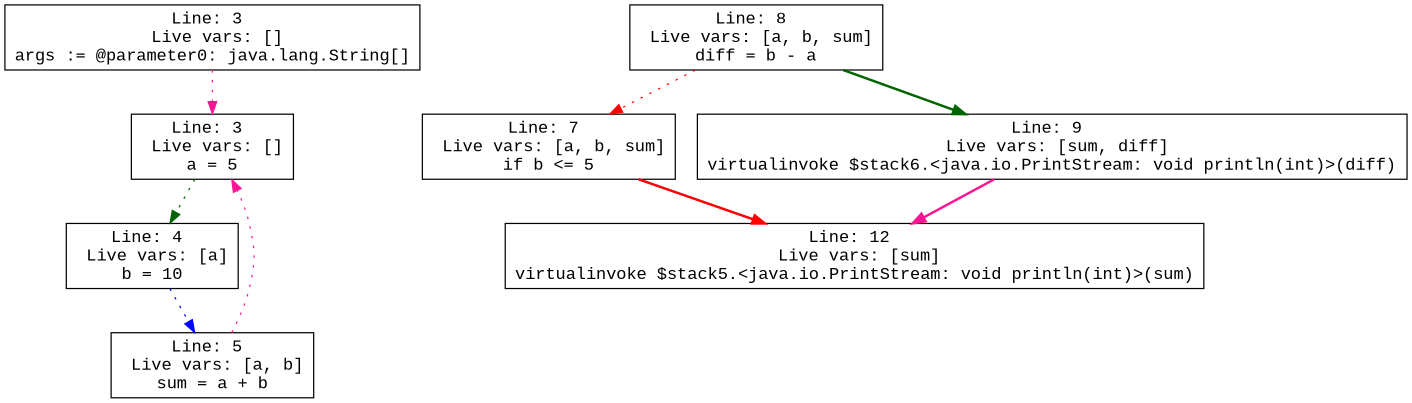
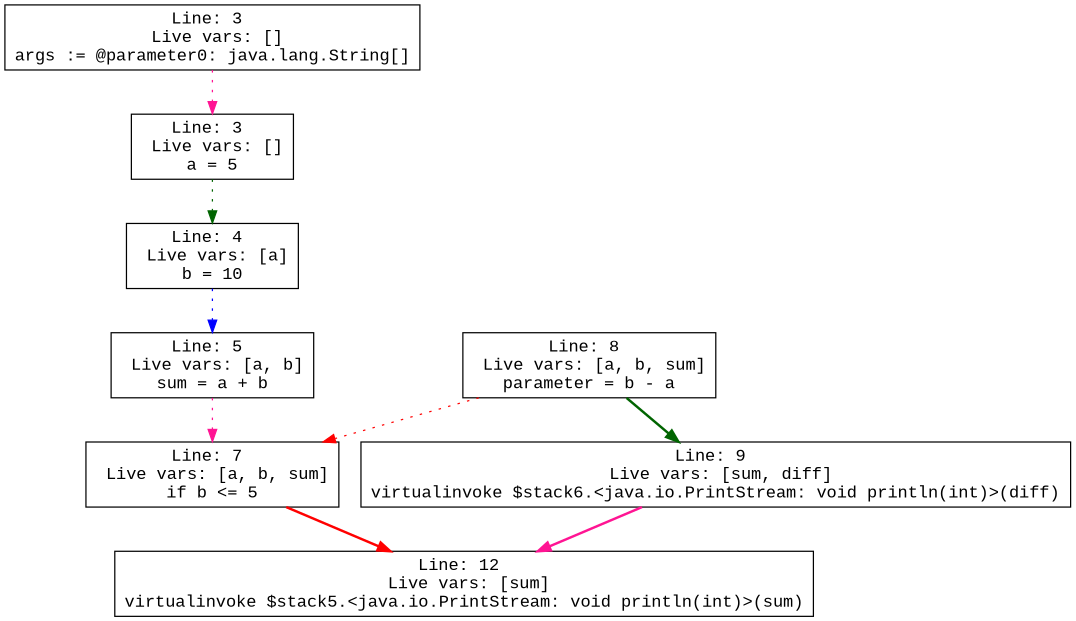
  digraph {
    fontname="Liberation Mono"
    node [fontname="Liberation Mono" shape=rectangle]
    edge [color=deeppink fontname="Liberation Mono" style=dotted]
    n1 [label="Line: 3 \n Live vars: []\nargs := @parameter0: java.lang.String[]"]
    n2 [label="Line: 3 \n Live vars: []\na = 5"]
    n3 [label="Line: 4 \n Live vars: [a]\nb = 10"]
    n4 [label="Line: 5 \n Live vars: [a, b]\nsum = a + b"]
    n5 [label="Line: 7 \n Live vars: [a, b, sum]\nif b <= 5"]
    n6 [label="Line: 12 \n Live vars: [sum]\nvirtualinvoke $stack5.<java.io.PrintStream: void println(int)>(sum)"]
-   n7 [label="Line: 8 \n Live vars: [a, b, sum]\ndiff = b - a"]
+   n7 [label="Line: 8 \n Live vars: [a, b, sum]\nparameter = b - a"]
    n8 [label="Line: 9 \n Live vars: [sum, diff]\nvirtualinvoke $stack6.<java.io.PrintStream: void println(int)>(diff)"]
    n1 -> n2
    n2 -> n3 [color=darkgreen]
    n3 -> n4 [color=blue]
-   n4 -> n2
+   n4 -> n5
    n5 -> n6 [color=red style=bold]
    n7 -> n5 [color=red]
    n7 -> n8 [color=darkgreen style=bold]
    n8 -> n6 [style=bold]
  }
